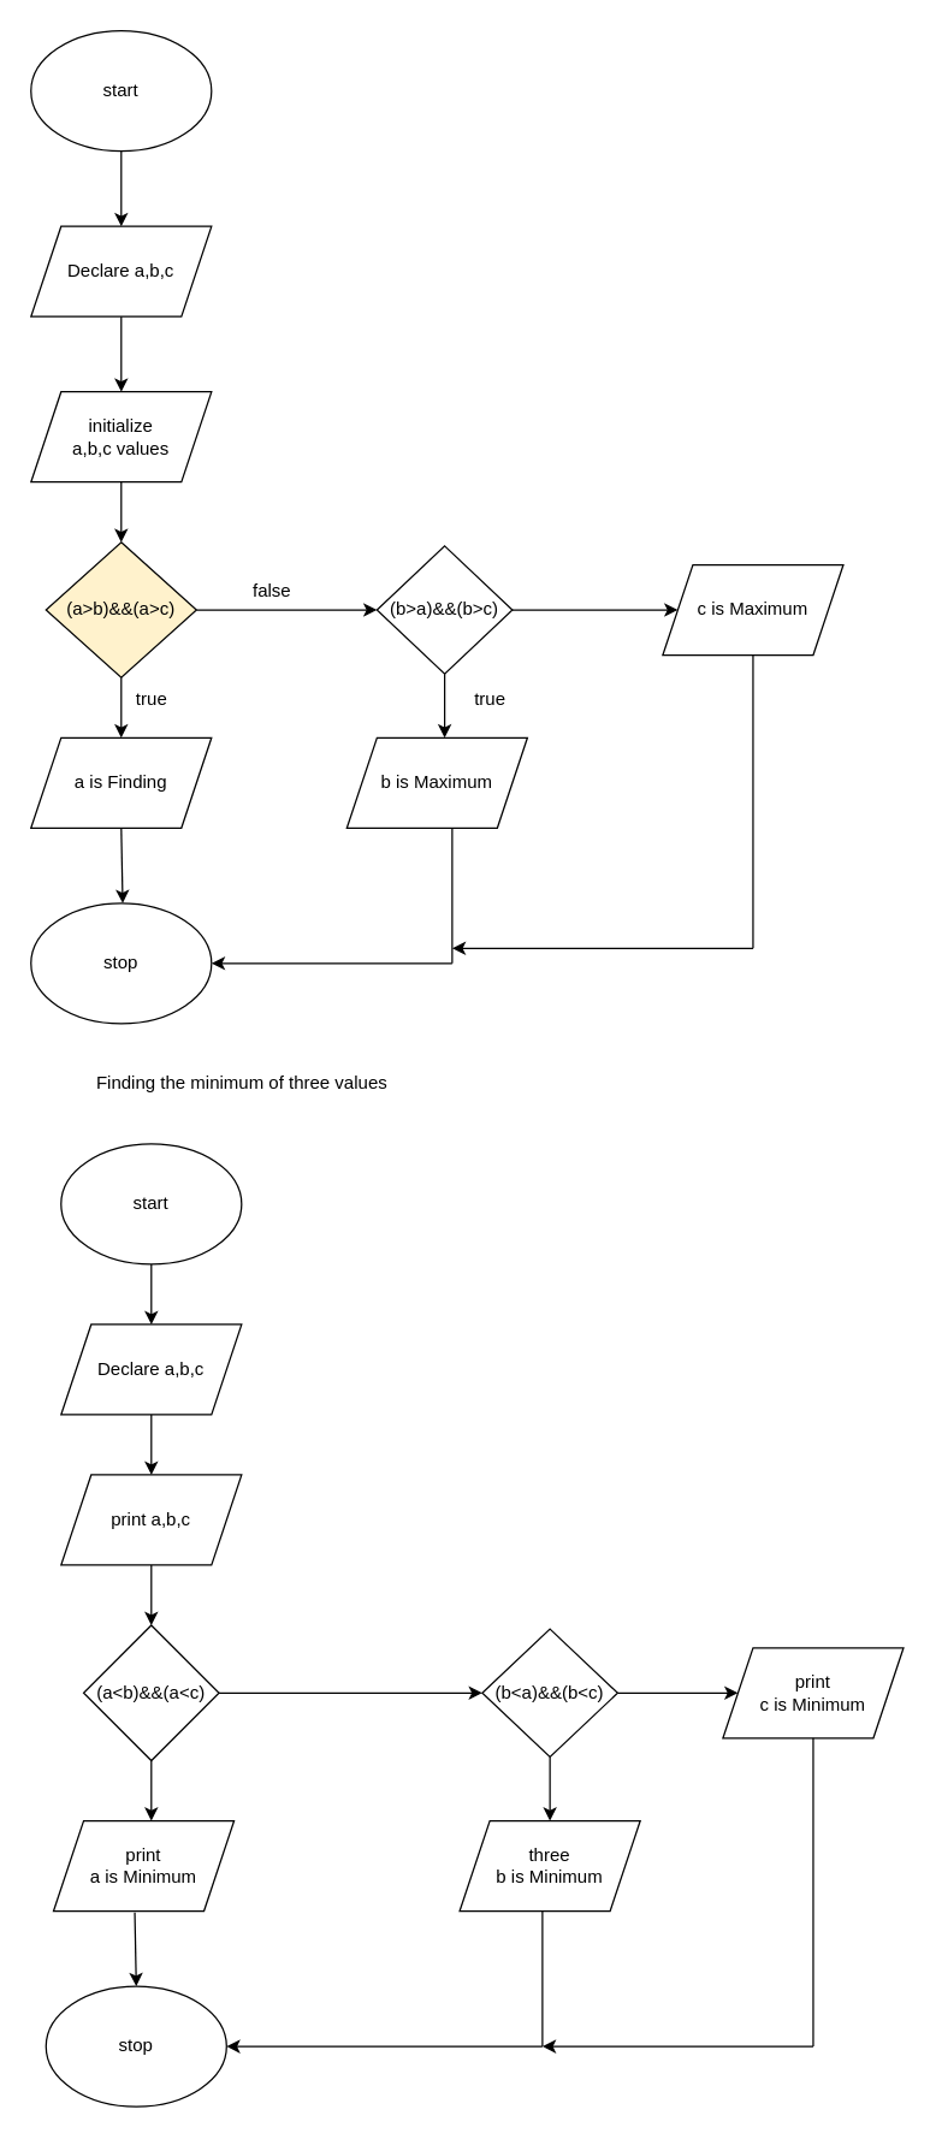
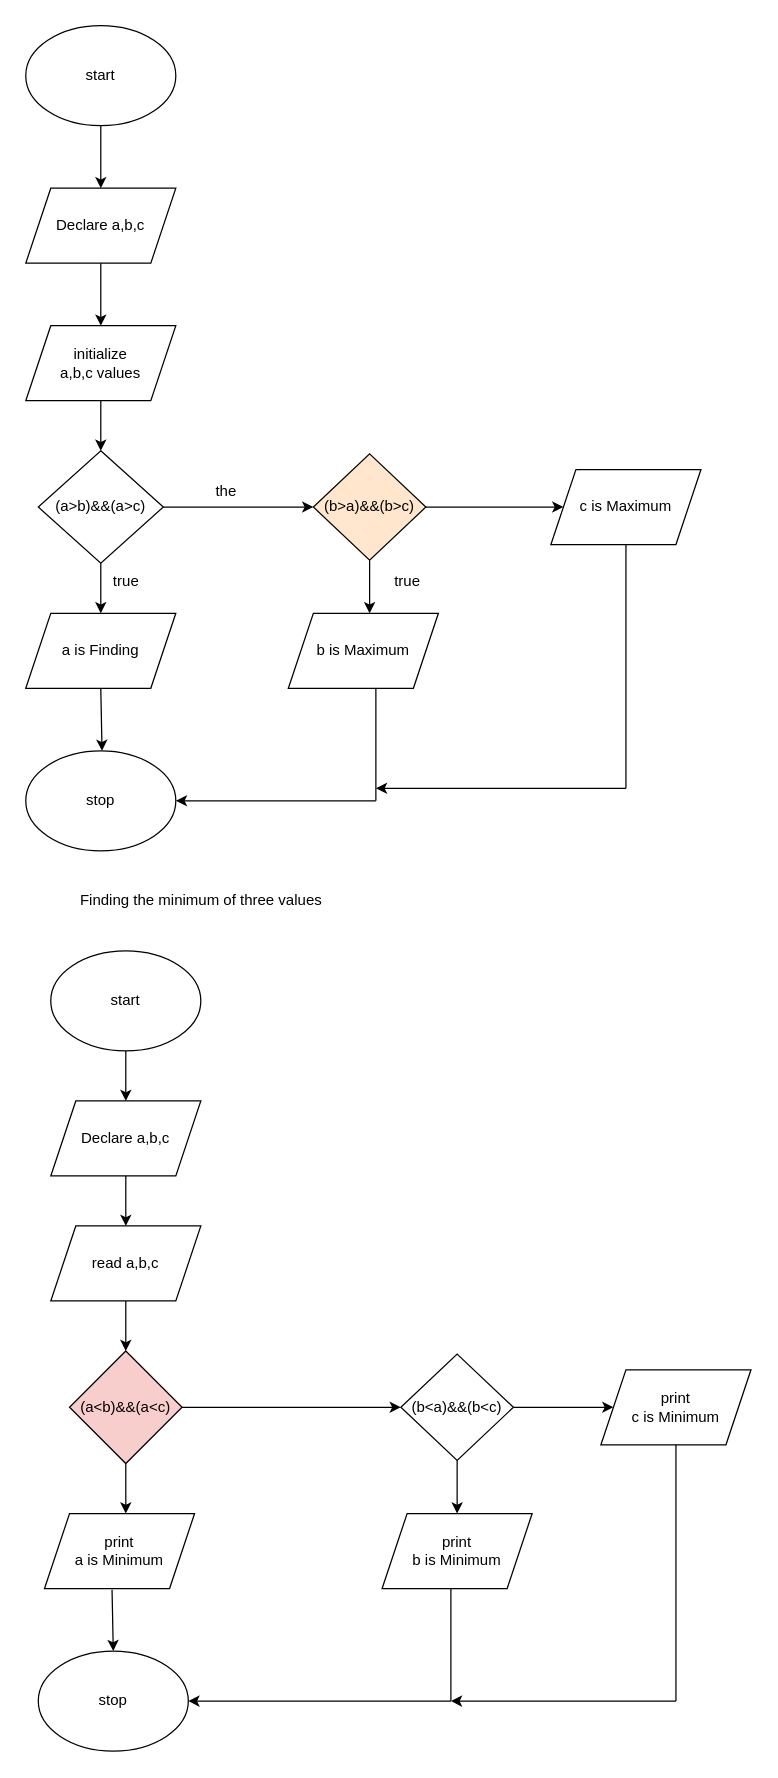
  <mxCell id="0" />
  <mxCell id="1" parent="0" />
  <mxCell id="2" value="start" style="ellipse;whiteSpace=wrap;html=1;" vertex="1" parent="1"><mxGeometry x="20" width="120" height="80" as="geometry" y="20" /></mxCell>
  <mxCell id="3" value="" style="endArrow=classic;html=1;rounded=0;" edge="1" parent="1"><mxGeometry width="50" height="50" relative="1" as="geometry"><mxPoint x="80" y="100" as="sourcePoint" /><mxPoint x="80" y="150" as="targetPoint" /></mxGeometry></mxCell>
  <mxCell id="4" value="Declare a,b,c" style="shape=parallelogram;perimeter=parallelogramPerimeter;whiteSpace=wrap;html=1;fixedSize=1;" vertex="1" parent="1"><mxGeometry x="20" y="150" width="120" height="60" as="geometry" /></mxCell>
  <mxCell id="5" value="" style="endArrow=classic;html=1;rounded=0;" edge="1" parent="1"><mxGeometry width="50" height="50" relative="1" as="geometry"><mxPoint x="80" y="210" as="sourcePoint" /><mxPoint x="80" y="260" as="targetPoint" /></mxGeometry></mxCell>
  <mxCell id="6" value="initialize&lt;br&gt;a,b,c values" style="shape=parallelogram;perimeter=parallelogramPerimeter;whiteSpace=wrap;html=1;fixedSize=1;" vertex="1" parent="1"><mxGeometry x="20" y="260" width="120" height="60" as="geometry" /></mxCell>
  <mxCell id="7" value="" style="endArrow=classic;html=1;rounded=0;" edge="1" parent="1"><mxGeometry width="50" height="50" relative="1" as="geometry"><mxPoint x="80" y="320" as="sourcePoint" /><mxPoint x="80" y="360" as="targetPoint" /></mxGeometry></mxCell>
- <mxCell id="8" value="(a&amp;gt;b)&amp;amp;&amp;amp;(a&amp;gt;c)" style="rhombus;whiteSpace=wrap;html=1;fillColor=#fff2cc;" vertex="1" parent="1"><mxGeometry x="30" y="360" width="100" height="90" as="geometry" /></mxCell>
+ <mxCell id="8" value="(a&amp;gt;b)&amp;amp;&amp;amp;(a&amp;gt;c)" style="rhombus;whiteSpace=wrap;html=1;" vertex="1" parent="1"><mxGeometry x="30" y="360" width="100" height="90" as="geometry" /></mxCell>
  <mxCell id="9" value="" style="endArrow=classic;html=1;rounded=0;" edge="1" parent="1"><mxGeometry width="50" height="50" relative="1" as="geometry"><mxPoint x="80" y="450" as="sourcePoint" /><mxPoint x="80" y="490" as="targetPoint" /></mxGeometry></mxCell>
  <mxCell id="10" value="a is Finding" style="shape=parallelogram;perimeter=parallelogramPerimeter;whiteSpace=wrap;html=1;fixedSize=1;" vertex="1" parent="1"><mxGeometry x="20" y="490" width="120" height="60" as="geometry" /></mxCell>
  <mxCell id="11" value="" style="endArrow=classic;html=1;rounded=0;exitX=0.5;exitY=1;exitDx=0;exitDy=0;entryX=1.025;entryY=1.067;entryDx=0;entryDy=0;entryPerimeter=0;" edge="1" parent="1" source="10"><mxGeometry width="50" height="50" relative="1" as="geometry"><mxPoint x="70" y="670" as="sourcePoint" /><mxPoint x="81" y="600.01" as="targetPoint" /></mxGeometry></mxCell>
  <mxCell id="12" value="" style="endArrow=classic;html=1;rounded=0;exitX=1;exitY=0.5;exitDx=0;exitDy=0;" edge="1" parent="1" source="8"><mxGeometry width="50" height="50" relative="1" as="geometry"><mxPoint x="130" y="410" as="sourcePoint" /><mxPoint x="250" y="405" as="targetPoint" /></mxGeometry></mxCell>
- <mxCell id="13" value="(b&amp;gt;a)&amp;amp;&amp;amp;(b&amp;gt;c)" style="rhombus;whiteSpace=wrap;html=1;" vertex="1" parent="1"><mxGeometry x="250" y="362.5" width="90" height="85" as="geometry" /></mxCell>
- <mxCell id="14" value="false" style="text;html=1;align=center;verticalAlign=middle;resizable=0;points=[];autosize=1;strokeColor=none;fillColor=none;" vertex="1" parent="1"><mxGeometry x="155" y="378" width="50" height="30" as="geometry" /></mxCell>
+ <mxCell id="13" value="(b&amp;gt;a)&amp;amp;&amp;amp;(b&amp;gt;c)" style="rhombus;whiteSpace=wrap;html=1;fillColor=#ffe6cc;" vertex="1" parent="1"><mxGeometry x="250" y="362.5" width="90" height="85" as="geometry" /></mxCell>
+ <mxCell id="14" value="the" style="text;html=1;align=center;verticalAlign=middle;resizable=0;points=[];autosize=1;strokeColor=none;fillColor=none;" vertex="1" parent="1"><mxGeometry x="155" y="378" width="50" height="30" as="geometry" /></mxCell>
  <mxCell id="15" value="true" style="text;html=1;align=center;verticalAlign=middle;resizable=0;points=[];autosize=1;strokeColor=none;fillColor=none;" vertex="1" parent="1"><mxGeometry x="80" y="450" width="40" height="30" as="geometry" /></mxCell>
  <mxCell id="16" value="" style="endArrow=classic;html=1;rounded=0;exitX=0.5;exitY=1;exitDx=0;exitDy=0;" edge="1" parent="1" source="13"><mxGeometry width="50" height="50" relative="1" as="geometry"><mxPoint x="280" y="550" as="sourcePoint" /><mxPoint x="295" y="490" as="targetPoint" /></mxGeometry></mxCell>
  <mxCell id="17" value="b is Maximum" style="shape=parallelogram;perimeter=parallelogramPerimeter;whiteSpace=wrap;html=1;fixedSize=1;" vertex="1" parent="1"><mxGeometry x="230" y="490" width="120" height="60" as="geometry" /></mxCell>
  <mxCell id="18" value="true" style="text;html=1;align=center;verticalAlign=middle;resizable=0;points=[];autosize=1;strokeColor=none;fillColor=none;" vertex="1" parent="1"><mxGeometry x="305" y="450" width="40" height="30" as="geometry" /></mxCell>
  <mxCell id="19" value="" style="endArrow=classic;html=1;rounded=0;exitX=1;exitY=0.5;exitDx=0;exitDy=0;" edge="1" parent="1" source="13"><mxGeometry width="50" height="50" relative="1" as="geometry"><mxPoint x="340" y="400" as="sourcePoint" /><mxPoint x="450" y="405" as="targetPoint" /></mxGeometry></mxCell>
  <mxCell id="20" value="c is Maximum" style="shape=parallelogram;perimeter=parallelogramPerimeter;whiteSpace=wrap;html=1;fixedSize=1;" vertex="1" parent="1"><mxGeometry x="440" y="375" width="120" height="60" as="geometry" /></mxCell>
  <mxCell id="21" value="stop" style="ellipse;whiteSpace=wrap;html=1;" vertex="1" parent="1"><mxGeometry x="20" y="600" width="120" height="80" as="geometry" /></mxCell>
  <mxCell id="22" value="Finding the minimum of three values&lt;br&gt;" style="text;html=1;align=center;verticalAlign=middle;resizable=0;points=[];autosize=1;strokeColor=none;fillColor=none;" vertex="1" parent="1"><mxGeometry x="50" y="705" width="220" height="30" as="geometry" /></mxCell>
  <mxCell id="23" value="start" style="ellipse;whiteSpace=wrap;html=1;" vertex="1" parent="1"><mxGeometry x="40" y="760" width="120" height="80" as="geometry" /></mxCell>
  <mxCell id="24" value="" style="endArrow=classic;html=1;rounded=0;exitX=0.5;exitY=1;exitDx=0;exitDy=0;" edge="1" parent="1" source="23"><mxGeometry width="50" height="50" relative="1" as="geometry"><mxPoint x="10" y="990" as="sourcePoint" /><mxPoint x="100" y="880" as="targetPoint" /></mxGeometry></mxCell>
  <mxCell id="25" value="Declare a,b,c" style="shape=parallelogram;perimeter=parallelogramPerimeter;whiteSpace=wrap;html=1;fixedSize=1;" vertex="1" parent="1"><mxGeometry x="40" y="880" width="120" height="60" as="geometry" /></mxCell>
  <mxCell id="26" value="" style="endArrow=classic;html=1;rounded=0;exitX=0.5;exitY=1;exitDx=0;exitDy=0;" edge="1" parent="1" source="25"><mxGeometry width="50" height="50" relative="1" as="geometry"><mxPoint x="-240" y="1130" as="sourcePoint" /><mxPoint x="100" y="980" as="targetPoint" /></mxGeometry></mxCell>
- <mxCell id="27" value="print a,b,c" style="shape=parallelogram;perimeter=parallelogramPerimeter;whiteSpace=wrap;html=1;fixedSize=1;" vertex="1" parent="1"><mxGeometry x="40" y="980" width="120" height="60" as="geometry" /></mxCell>
+ <mxCell id="27" value="read a,b,c" style="shape=parallelogram;perimeter=parallelogramPerimeter;whiteSpace=wrap;html=1;fixedSize=1;" vertex="1" parent="1"><mxGeometry x="40" y="980" width="120" height="60" as="geometry" /></mxCell>
  <mxCell id="28" value="" style="endArrow=classic;html=1;rounded=0;exitX=0.5;exitY=1;exitDx=0;exitDy=0;" edge="1" parent="1" source="27"><mxGeometry width="50" height="50" relative="1" as="geometry"><mxPoint x="-90" y="1230" as="sourcePoint" /><mxPoint x="100" y="1080" as="targetPoint" /></mxGeometry></mxCell>
- <mxCell id="29" value="(a&amp;lt;b)&amp;amp;&amp;amp;(a&amp;lt;c)" style="rhombus;whiteSpace=wrap;html=1;" vertex="1" parent="1"><mxGeometry x="55" y="1080" width="90" height="90" as="geometry" /></mxCell>
+ <mxCell id="29" value="(a&amp;lt;b)&amp;amp;&amp;amp;(a&amp;lt;c)" style="rhombus;whiteSpace=wrap;html=1;fillColor=#f8cecc;" vertex="1" parent="1"><mxGeometry x="55" y="1080" width="90" height="90" as="geometry" /></mxCell>
  <mxCell id="30" value="" style="endArrow=classic;html=1;rounded=0;exitX=0.5;exitY=1;exitDx=0;exitDy=0;" edge="1" parent="1" source="29"><mxGeometry width="50" height="50" relative="1" as="geometry"><mxPoint x="-260" y="1310" as="sourcePoint" /><mxPoint x="100" y="1210" as="targetPoint" /></mxGeometry></mxCell>
  <mxCell id="31" value="print&lt;br&gt;a is Minimum" style="shape=parallelogram;perimeter=parallelogramPerimeter;whiteSpace=wrap;html=1;fixedSize=1;" vertex="1" parent="1"><mxGeometry x="35" y="1210" width="120" height="60" as="geometry" /></mxCell>
  <mxCell id="32" value="" style="endArrow=classic;html=1;rounded=0;exitX=1;exitY=0.5;exitDx=0;exitDy=0;" edge="1" parent="1" source="29"><mxGeometry width="50" height="50" relative="1" as="geometry"><mxPoint x="145" y="1120" as="sourcePoint" /><mxPoint x="320" y="1125" as="targetPoint" /></mxGeometry></mxCell>
  <mxCell id="33" value="(b&amp;lt;a)&amp;amp;&amp;amp;(b&amp;lt;c)" style="rhombus;whiteSpace=wrap;html=1;" vertex="1" parent="1"><mxGeometry x="320" y="1082.5" width="90" height="85" as="geometry" /></mxCell>
  <mxCell id="34" value="" style="endArrow=classic;html=1;rounded=0;exitX=0.5;exitY=1;exitDx=0;exitDy=0;" edge="1" parent="1" source="33"><mxGeometry width="50" height="50" relative="1" as="geometry"><mxPoint x="200" y="1310" as="sourcePoint" /><mxPoint x="365" y="1210" as="targetPoint" /></mxGeometry></mxCell>
- <mxCell id="35" value="three&lt;br&gt;b is Minimum" style="shape=parallelogram;perimeter=parallelogramPerimeter;whiteSpace=wrap;html=1;fixedSize=1;" vertex="1" parent="1"><mxGeometry x="305" y="1210" width="120" height="60" as="geometry" /></mxCell>
+ <mxCell id="35" value="print&lt;br&gt;b is Minimum" style="shape=parallelogram;perimeter=parallelogramPerimeter;whiteSpace=wrap;html=1;fixedSize=1;" vertex="1" parent="1"><mxGeometry x="305" y="1210" width="120" height="60" as="geometry" /></mxCell>
  <mxCell id="36" value="" style="endArrow=classic;html=1;rounded=0;exitX=1;exitY=0.5;exitDx=0;exitDy=0;" edge="1" parent="1" source="33"><mxGeometry width="50" height="50" relative="1" as="geometry"><mxPoint x="410" y="1130" as="sourcePoint" /><mxPoint x="490" y="1125" as="targetPoint" /></mxGeometry></mxCell>
  <mxCell id="37" value="print&lt;br&gt;c is Minimum" style="shape=parallelogram;perimeter=parallelogramPerimeter;whiteSpace=wrap;html=1;fixedSize=1;" vertex="1" parent="1"><mxGeometry x="480" y="1095" width="120" height="60" as="geometry" /></mxCell>
  <mxCell id="38" value="" style="endArrow=none;html=1;rounded=0;" edge="1" parent="1"><mxGeometry width="50" height="50" relative="1" as="geometry"><mxPoint x="300" y="640" as="sourcePoint" /><mxPoint x="300" y="550" as="targetPoint" /></mxGeometry></mxCell>
  <mxCell id="39" value="" style="endArrow=classic;html=1;rounded=0;entryX=1;entryY=0.5;entryDx=0;entryDy=0;" edge="1" parent="1" target="21"><mxGeometry width="50" height="50" relative="1" as="geometry"><mxPoint x="300" y="640" as="sourcePoint" /><mxPoint x="190" y="570" as="targetPoint" /></mxGeometry></mxCell>
  <mxCell id="40" value="" style="endArrow=none;html=1;rounded=0;entryX=0.5;entryY=1;entryDx=0;entryDy=0;" edge="1" parent="1" target="20"><mxGeometry width="50" height="50" relative="1" as="geometry"><mxPoint x="500" y="630" as="sourcePoint" /><mxPoint x="630" y="590" as="targetPoint" /></mxGeometry></mxCell>
  <mxCell id="41" value="" style="endArrow=classic;html=1;rounded=0;" edge="1" parent="1"><mxGeometry width="50" height="50" relative="1" as="geometry"><mxPoint x="500" y="630" as="sourcePoint" /><mxPoint x="300" y="630" as="targetPoint" /></mxGeometry></mxCell>
  <mxCell id="42" value="" style="endArrow=classic;html=1;rounded=0;exitX=0.45;exitY=1.017;exitDx=0;exitDy=0;exitPerimeter=0;" edge="1" parent="1" source="31"><mxGeometry width="50" height="50" relative="1" as="geometry"><mxPoint x="90" y="1370" as="sourcePoint" /><mxPoint x="90" y="1320" as="targetPoint" /></mxGeometry></mxCell>
  <mxCell id="43" value="stop" style="ellipse;whiteSpace=wrap;html=1;" vertex="1" parent="1"><mxGeometry x="30" y="1320" width="120" height="80" as="geometry" /></mxCell>
  <mxCell id="44" value="" style="endArrow=classic;html=1;rounded=0;entryX=1;entryY=0.5;entryDx=0;entryDy=0;" edge="1" parent="1" target="43"><mxGeometry width="50" height="50" relative="1" as="geometry"><mxPoint x="360" y="1360" as="sourcePoint" /><mxPoint x="260" y="1270" as="targetPoint" /></mxGeometry></mxCell>
  <mxCell id="45" value="" style="endArrow=none;html=1;rounded=0;" edge="1" parent="1"><mxGeometry width="50" height="50" relative="1" as="geometry"><mxPoint x="360" y="1360" as="sourcePoint" /><mxPoint x="360" y="1270" as="targetPoint" /></mxGeometry></mxCell>
  <mxCell id="46" value="" style="endArrow=none;html=1;rounded=0;entryX=0.5;entryY=1;entryDx=0;entryDy=0;" edge="1" parent="1" target="37"><mxGeometry width="50" height="50" relative="1" as="geometry"><mxPoint x="540" y="1360" as="sourcePoint" /><mxPoint x="540" y="1160" as="targetPoint" /></mxGeometry></mxCell>
  <mxCell id="47" value="" style="endArrow=classic;html=1;rounded=0;" edge="1" parent="1"><mxGeometry width="50" height="50" relative="1" as="geometry"><mxPoint x="540" y="1360" as="sourcePoint" /><mxPoint x="360" y="1360" as="targetPoint" /></mxGeometry></mxCell>
